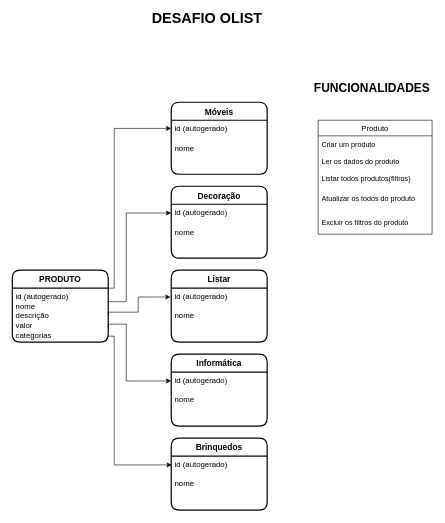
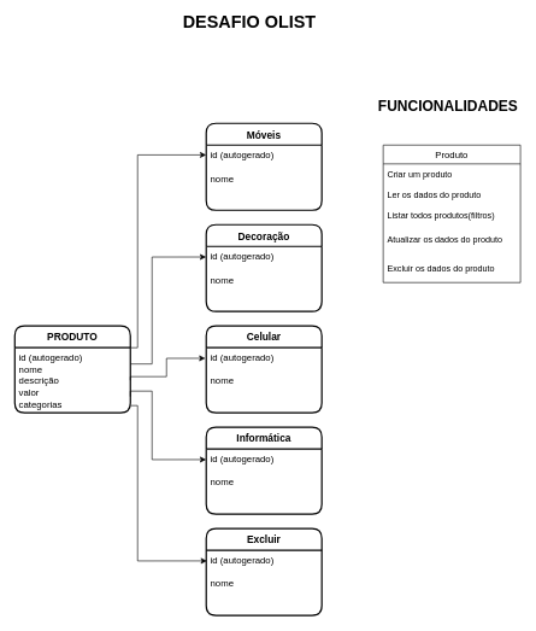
  <mxCell id="0" />
  <mxCell id="1" parent="0" />
  <mxCell id="2" value="Móveis" style="swimlane;childLayout=stackLayout;horizontal=1;startSize=30;horizontalStack=0;rounded=1;fontSize=14;fontStyle=1;strokeWidth=2;resizeParent=0;resizeLast=1;shadow=0;dashed=0;align=center;" vertex="1" parent="1"><mxGeometry x="285" y="170" width="160" height="120" as="geometry" /></mxCell>
  <mxCell id="3" value="id (autogerado)&#10;&#10;nome" style="align=left;strokeColor=none;fillColor=none;spacingLeft=4;fontSize=13;verticalAlign=top;resizable=0;rotatable=0;part=1;" vertex="1" parent="2"><mxGeometry y="30" width="160" height="90" as="geometry" /></mxCell>
  <mxCell id="4" value="Decoração" style="swimlane;childLayout=stackLayout;horizontal=1;startSize=30;horizontalStack=0;rounded=1;fontSize=14;fontStyle=1;strokeWidth=2;resizeParent=0;resizeLast=1;shadow=0;dashed=0;align=center;" vertex="1" parent="1"><mxGeometry x="285" y="310" width="160" height="120" as="geometry" /></mxCell>
  <mxCell id="5" value="id (autogerado)&#10;&#10;nome" style="align=left;strokeColor=none;fillColor=none;spacingLeft=4;fontSize=13;verticalAlign=top;resizable=0;rotatable=0;part=1;" vertex="1" parent="4"><mxGeometry y="30" width="160" height="90" as="geometry" /></mxCell>
- <mxCell id="6" value="Listar" style="swimlane;childLayout=stackLayout;horizontal=1;startSize=30;horizontalStack=0;rounded=1;fontSize=14;fontStyle=1;strokeWidth=2;resizeParent=0;resizeLast=1;shadow=0;dashed=0;align=center;" vertex="1" parent="1"><mxGeometry x="285" y="450" width="160" height="120" as="geometry" /></mxCell>
+ <mxCell id="6" value="Celular" style="swimlane;childLayout=stackLayout;horizontal=1;startSize=30;horizontalStack=0;rounded=1;fontSize=14;fontStyle=1;strokeWidth=2;resizeParent=0;resizeLast=1;shadow=0;dashed=0;align=center;" vertex="1" parent="1"><mxGeometry x="285" y="450" width="160" height="120" as="geometry" /></mxCell>
  <mxCell id="7" value="id (autogerado)&#10;&#10;nome" style="align=left;strokeColor=none;fillColor=none;spacingLeft=4;fontSize=13;verticalAlign=top;resizable=0;rotatable=0;part=1;" vertex="1" parent="6"><mxGeometry y="30" width="160" height="90" as="geometry" /></mxCell>
  <mxCell id="8" value="Informática" style="swimlane;childLayout=stackLayout;horizontal=1;startSize=30;horizontalStack=0;rounded=1;fontSize=14;fontStyle=1;strokeWidth=2;resizeParent=0;resizeLast=1;shadow=0;dashed=0;align=center;" vertex="1" parent="1"><mxGeometry x="285" y="590" width="160" height="120" as="geometry" /></mxCell>
  <mxCell id="9" value="id (autogerado)&#10;&#10;nome" style="align=left;strokeColor=none;fillColor=none;spacingLeft=4;fontSize=13;verticalAlign=top;resizable=0;rotatable=0;part=1;" vertex="1" parent="8"><mxGeometry y="30" width="160" height="90" as="geometry" /></mxCell>
- <mxCell id="10" value="Brinquedos" style="swimlane;childLayout=stackLayout;horizontal=1;startSize=30;horizontalStack=0;rounded=1;fontSize=14;fontStyle=1;strokeWidth=2;resizeParent=0;resizeLast=1;shadow=0;dashed=0;align=center;" vertex="1" parent="1"><mxGeometry x="285" y="730" width="160" height="120" as="geometry" /></mxCell>
+ <mxCell id="10" value="Excluir" style="swimlane;childLayout=stackLayout;horizontal=1;startSize=30;horizontalStack=0;rounded=1;fontSize=14;fontStyle=1;strokeWidth=2;resizeParent=0;resizeLast=1;shadow=0;dashed=0;align=center;" vertex="1" parent="1"><mxGeometry x="285" y="730" width="160" height="120" as="geometry" /></mxCell>
  <mxCell id="11" value="id (autogerado)&#10;&#10;nome" style="align=left;strokeColor=none;fillColor=none;spacingLeft=4;fontSize=13;verticalAlign=top;resizable=0;rotatable=0;part=1;" vertex="1" parent="10"><mxGeometry y="30" width="160" height="90" as="geometry" /></mxCell>
  <mxCell id="12" value="&lt;font style=&quot;font-size: 24px&quot;&gt;&lt;b&gt;DESAFIO OLIST&lt;/b&gt;&lt;/font&gt;" style="text;html=1;strokeColor=none;fillColor=none;align=center;verticalAlign=middle;whiteSpace=wrap;rounded=0;fontSize=13;" vertex="1" parent="1"><mxGeometry x="240" y="20" width="210" height="20" as="geometry" /></mxCell>
  <mxCell id="13" value="PRODUTO" style="swimlane;childLayout=stackLayout;horizontal=1;startSize=30;horizontalStack=0;rounded=1;fontSize=14;fontStyle=1;strokeWidth=2;resizeParent=0;resizeLast=1;shadow=0;dashed=0;align=center;" vertex="1" parent="1"><mxGeometry x="20" y="450" width="160" height="120" as="geometry" /></mxCell>
  <mxCell id="14" value="id (autogerado)&#10;nome&#10;descrição&#10;valor&#10;categorias" style="align=left;strokeColor=none;fillColor=none;spacingLeft=4;fontSize=13;verticalAlign=top;resizable=0;rotatable=0;part=1;" vertex="1" parent="13"><mxGeometry y="30" width="160" height="90" as="geometry" /></mxCell>
  <mxCell id="15" style="edgeStyle=orthogonalEdgeStyle;rounded=0;orthogonalLoop=1;jettySize=auto;html=1;fontSize=13;entryX=-0.008;entryY=0.163;entryDx=0;entryDy=0;entryPerimeter=0;exitX=1;exitY=0.5;exitDx=0;exitDy=0;" edge="1" parent="1" source="14" target="7"><mxGeometry relative="1" as="geometry"><mxPoint x="285" y="520" as="targetPoint" /><Array as="points"><mxPoint x="180" y="520" /><mxPoint x="230" y="520" /><mxPoint x="230" y="495" /></Array></mxGeometry></mxCell>
  <mxCell id="16" style="edgeStyle=orthogonalEdgeStyle;rounded=0;orthogonalLoop=1;jettySize=auto;html=1;exitX=1;exitY=0;exitDx=0;exitDy=0;entryX=-0.001;entryY=0.151;entryDx=0;entryDy=0;entryPerimeter=0;fontSize=13;" edge="1" parent="1" source="14" target="3"><mxGeometry relative="1" as="geometry"><Array as="points"><mxPoint x="190" y="480" /><mxPoint x="190" y="214" /></Array></mxGeometry></mxCell>
  <mxCell id="17" style="edgeStyle=orthogonalEdgeStyle;rounded=0;orthogonalLoop=1;jettySize=auto;html=1;exitX=1;exitY=0.25;exitDx=0;exitDy=0;entryX=-0.001;entryY=0.163;entryDx=0;entryDy=0;entryPerimeter=0;fontSize=13;" edge="1" parent="1" source="14" target="5"><mxGeometry relative="1" as="geometry"><Array as="points"><mxPoint x="210" y="503" /><mxPoint x="210" y="355" /></Array></mxGeometry></mxCell>
  <mxCell id="18" style="edgeStyle=orthogonalEdgeStyle;rounded=0;orthogonalLoop=1;jettySize=auto;html=1;exitX=1;exitY=0.75;exitDx=0;exitDy=0;entryX=-0.001;entryY=0.163;entryDx=0;entryDy=0;entryPerimeter=0;fontSize=13;" edge="1" parent="1" source="14" target="9"><mxGeometry relative="1" as="geometry"><Array as="points"><mxPoint x="180" y="540" /><mxPoint x="210" y="540" /><mxPoint x="210" y="635" /></Array></mxGeometry></mxCell>
  <mxCell id="19" style="edgeStyle=orthogonalEdgeStyle;rounded=0;orthogonalLoop=1;jettySize=auto;html=1;entryX=0.006;entryY=0.163;entryDx=0;entryDy=0;entryPerimeter=0;fontSize=13;" edge="1" parent="1" target="11"><mxGeometry relative="1" as="geometry"><mxPoint x="180" y="560" as="sourcePoint" /><Array as="points"><mxPoint x="180" y="560" /><mxPoint x="190" y="560" /><mxPoint x="190" y="775" /></Array></mxGeometry></mxCell>
  <mxCell id="20" value="&lt;font style=&quot;font-size: 20px&quot;&gt;&lt;b&gt;FUNCIONALIDADES&lt;/b&gt;&lt;/font&gt;" style="text;html=1;strokeColor=none;fillColor=none;align=center;verticalAlign=middle;whiteSpace=wrap;rounded=0;fontSize=13;" vertex="1" parent="1"><mxGeometry x="520" y="140" width="200" height="10" as="geometry" /></mxCell>
  <mxCell id="21" value="Produto" style="swimlane;fontStyle=0;childLayout=stackLayout;horizontal=1;startSize=26;fillColor=none;horizontalStack=0;resizeParent=1;resizeParentMax=0;resizeLast=0;collapsible=1;marginBottom=0;fontSize=13;" vertex="1" parent="1"><mxGeometry x="530" y="200" width="190" height="190" as="geometry" /></mxCell>
  <mxCell id="22" value="Criar um produto&#10;&#10;Ler os dados do produto&#10;&#10;Listar todos produtos(filtros)" style="text;strokeColor=none;fillColor=none;align=left;verticalAlign=middle;spacingLeft=4;spacingRight=4;overflow=hidden;rotatable=0;points=[[0,0.5],[1,0.5]];portConstraint=eastwest;" vertex="1" parent="21"><mxGeometry y="26" width="190" height="84" as="geometry" /></mxCell>
- <mxCell id="23" value="Atualizar os todos do produto" style="text;strokeColor=none;fillColor=none;align=left;verticalAlign=middle;spacingLeft=4;spacingRight=4;overflow=hidden;rotatable=0;points=[[0,0.5],[1,0.5]];portConstraint=eastwest;" vertex="1" parent="21"><mxGeometry y="110" width="190" height="40" as="geometry" /></mxCell>
- <mxCell id="24" value="Excluir os filtros do produto" style="text;strokeColor=none;fillColor=none;align=left;verticalAlign=middle;spacingLeft=4;spacingRight=4;overflow=hidden;rotatable=0;points=[[0,0.5],[1,0.5]];portConstraint=eastwest;" vertex="1" parent="21"><mxGeometry y="150" width="190" height="40" as="geometry" /></mxCell>
+ <mxCell id="23" value="Atualizar os dados do produto" style="text;strokeColor=none;fillColor=none;align=left;verticalAlign=middle;spacingLeft=4;spacingRight=4;overflow=hidden;rotatable=0;points=[[0,0.5],[1,0.5]];portConstraint=eastwest;" vertex="1" parent="21"><mxGeometry y="110" width="190" height="40" as="geometry" /></mxCell>
+ <mxCell id="24" value="Excluir os dados do produto" style="text;strokeColor=none;fillColor=none;align=left;verticalAlign=middle;spacingLeft=4;spacingRight=4;overflow=hidden;rotatable=0;points=[[0,0.5],[1,0.5]];portConstraint=eastwest;" vertex="1" parent="21"><mxGeometry y="150" width="190" height="40" as="geometry" /></mxCell>
